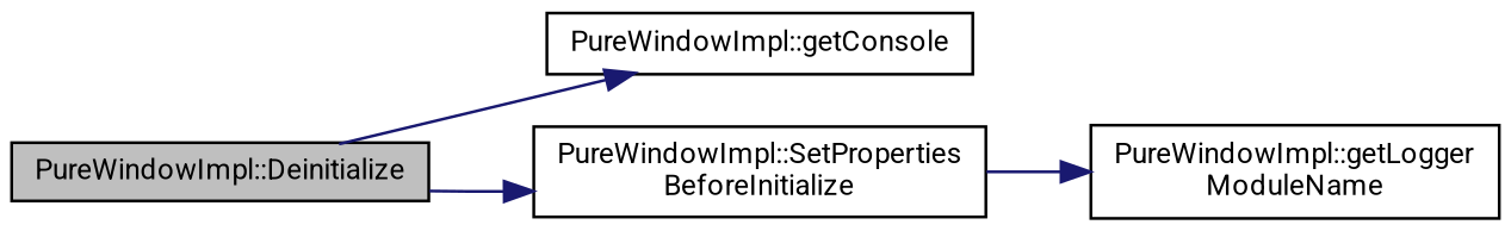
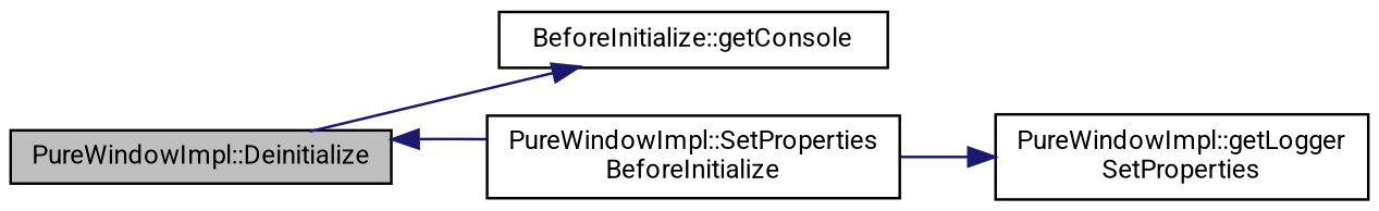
  digraph {
    fontname=Roboto
    rankdir=LR
    node [color=black fillcolor=white fontname=Roboto fontsize=10 shape=record style=filled]
    edge [color=midnightblue fontname=Roboto fontsize=10 labelfontname=Helvetica labelfontsize=10 style=solid]
    n1 [fillcolor=grey75 fontcolor=black height=0.2 label="PureWindowImpl::Deinitialize" width=0.4]
-   n2 [height=0.2 label="PureWindowImpl::getConsole" width=0.4]
+   n2 [height=0.2 label="BeforeInitialize::getConsole" width=0.4]
    n3 [height=0.2 label="PureWindowImpl::SetProperties\lBeforeInitialize" width=0.4]
-   n4 [height=0.2 label="PureWindowImpl::getLogger\lModuleName" width=0.4]
+   n4 [height=0.2 label="PureWindowImpl::getLogger\lSetProperties" width=0.4]
    n1 -> n2
-   n1 -> n3
+   n3 -> n1
    n3 -> n4
  }
